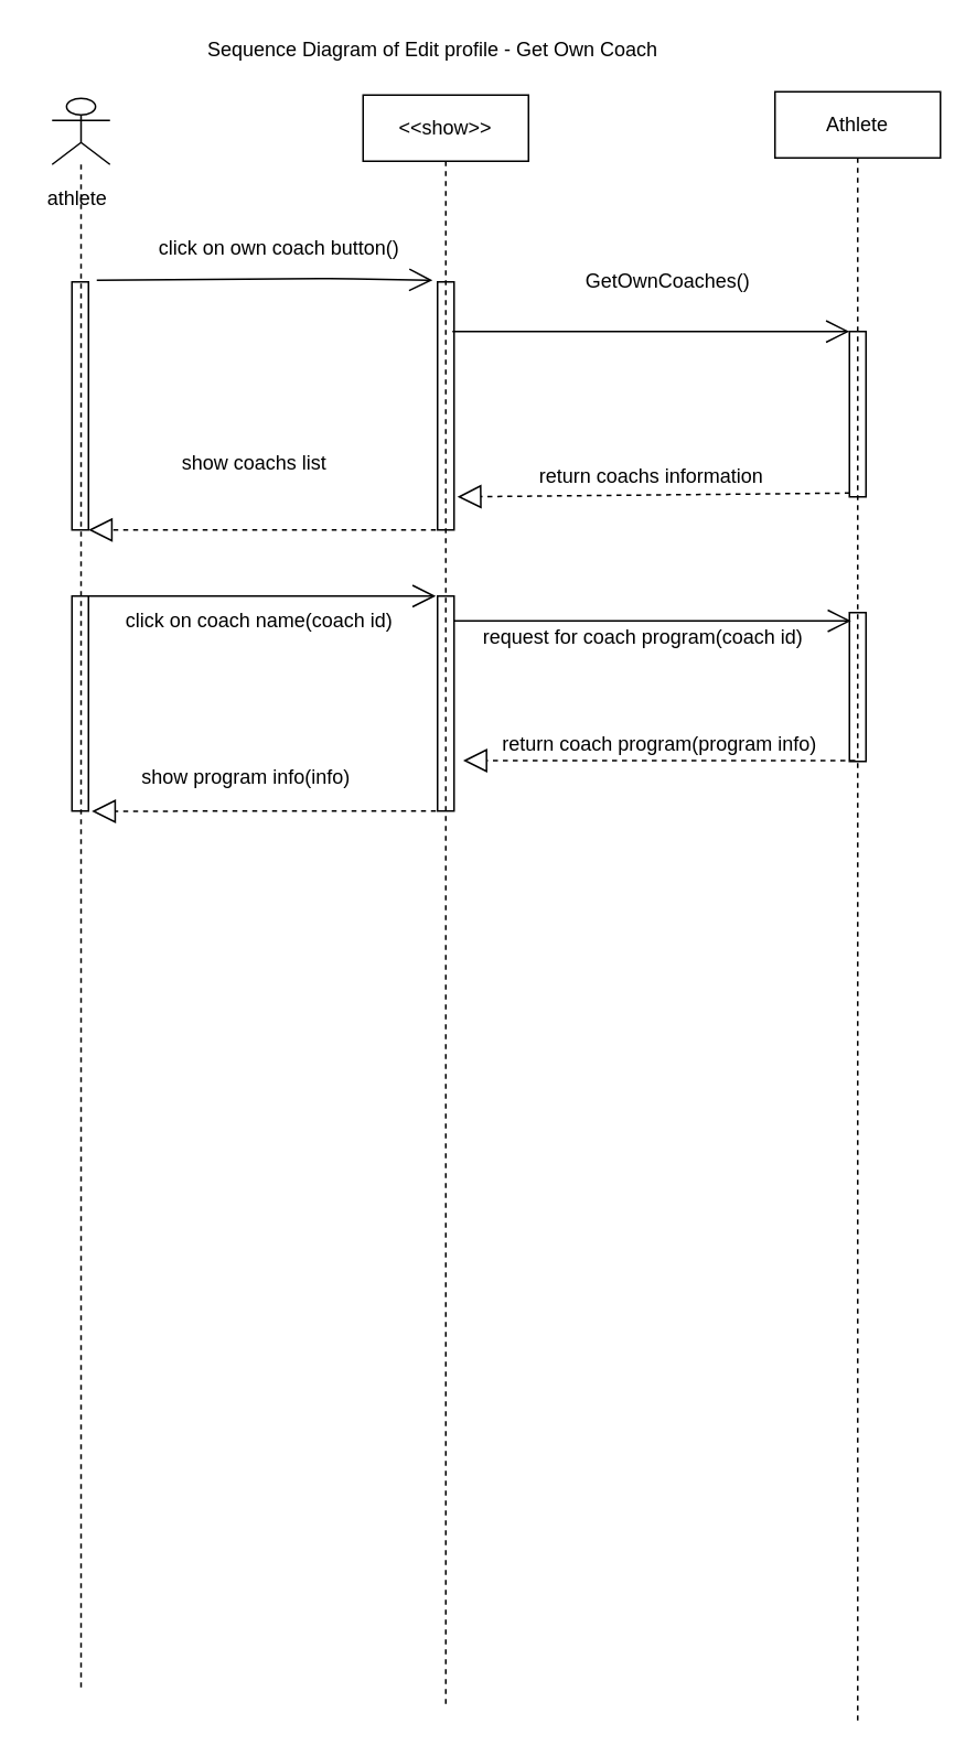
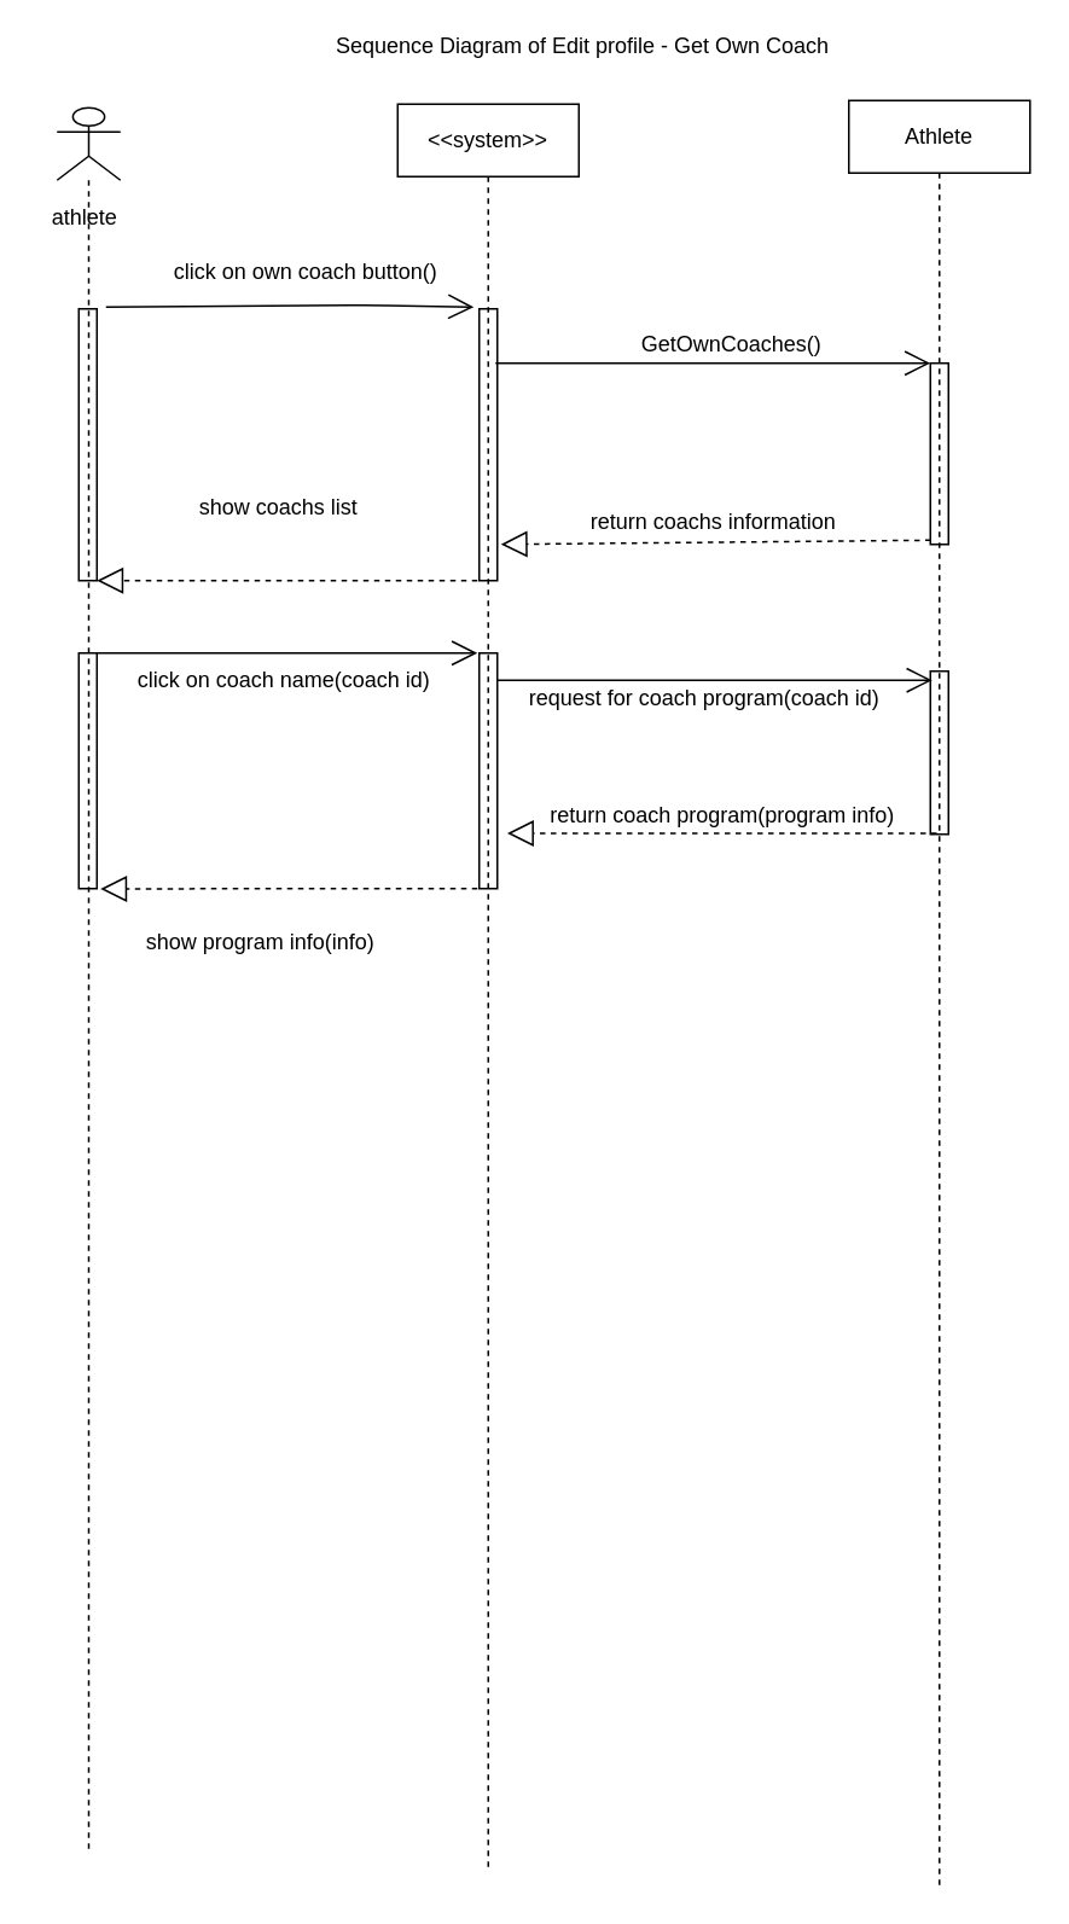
  <mxCell id="0" />
  <mxCell id="1" parent="0" />
  <mxCell id="2" value="" style="html=1;points=[];perimeter=orthogonalPerimeter;" parent="1" vertex="1"><mxGeometry x="513" y="200" width="10" height="100" as="geometry" /></mxCell>
  <mxCell id="3" value="click on own coach button()" style="text;html=1;align=center;verticalAlign=middle;resizable=0;points=[];;autosize=1;" parent="1" vertex="1"><mxGeometry x="88" y="140" width="160" height="20" as="geometry" /></mxCell>
  <mxCell id="4" value="" style="endArrow=open;endFill=1;endSize=12;html=1;" parent="1" edge="1"><mxGeometry width="160" relative="1" as="geometry"><mxPoint x="58" y="169" as="sourcePoint" /><mxPoint x="261" y="169" as="targetPoint" /><Array as="points"><mxPoint x="203" y="168" /></Array></mxGeometry></mxCell>
  <mxCell id="5" value="show coachs list" style="text;html=1;align=center;verticalAlign=middle;resizable=0;points=[];;autosize=1;" parent="1" vertex="1"><mxGeometry x="103" y="270" width="100" height="20" as="geometry" /></mxCell>
  <mxCell id="6" value="" style="html=1;points=[];perimeter=orthogonalPerimeter;" parent="1" vertex="1"><mxGeometry x="264" y="360" width="10" height="130" as="geometry" /></mxCell>
  <mxCell id="7" value="" style="endArrow=open;endFill=1;endSize=12;html=1;" parent="1" source="27" edge="1"><mxGeometry width="160" relative="1" as="geometry"><mxPoint x="53" y="362" as="sourcePoint" /><mxPoint x="263" y="360" as="targetPoint" /></mxGeometry></mxCell>
  <mxCell id="8" value="" style="endArrow=block;dashed=1;endFill=0;endSize=12;html=1;entryX=1.2;entryY=0.876;entryDx=0;entryDy=0;entryPerimeter=0;" parent="1" edge="1"><mxGeometry width="160" relative="1" as="geometry"><mxPoint x="263" y="490" as="sourcePoint" /><mxPoint x="55" y="490.16" as="targetPoint" /><Array as="points"><mxPoint x="153" y="490" /></Array></mxGeometry></mxCell>
  <mxCell id="9" value="" style="html=1;points=[];perimeter=orthogonalPerimeter;" parent="1" vertex="1"><mxGeometry x="264" y="170" width="10" height="150" as="geometry" /></mxCell>
  <mxCell id="10" value="" style="endArrow=open;endFill=1;endSize=12;html=1;" parent="1" edge="1"><mxGeometry width="160" relative="1" as="geometry"><mxPoint x="273" y="200" as="sourcePoint" /><mxPoint x="513" y="200" as="targetPoint" /></mxGeometry></mxCell>
- <mxCell id="11" value="GetOwnCoaches()" style="text;html=1;align=center;verticalAlign=middle;resizable=0;points=[];;autosize=1;" parent="1" vertex="1"><mxGeometry x="348" y="160" width="110" height="20" as="geometry" /></mxCell>
+ <mxCell id="11" value="GetOwnCoaches()" style="text;html=1;align=center;verticalAlign=middle;resizable=0;points=[];;autosize=1;" parent="1" vertex="1"><mxGeometry x="348" y="180" width="110" height="20" as="geometry" /></mxCell>
  <mxCell id="12" value="" style="endArrow=block;dashed=1;endFill=0;endSize=12;html=1;exitX=0.014;exitY=0.977;exitDx=0;exitDy=0;exitPerimeter=0;" parent="1" source="2" edge="1"><mxGeometry width="160" relative="1" as="geometry"><mxPoint x="507" y="320" as="sourcePoint" /><mxPoint x="276" y="300" as="targetPoint" /><Array as="points" /></mxGeometry></mxCell>
  <mxCell id="13" value="return coachs information" style="text;html=1;align=center;verticalAlign=middle;resizable=0;points=[];;autosize=1;" parent="1" vertex="1"><mxGeometry x="318" y="277.5" width="150" height="20" as="geometry" /></mxCell>
  <mxCell id="14" value="click on coach name(coach id)" style="text;html=1;align=center;verticalAlign=middle;resizable=0;points=[];;autosize=1;" parent="1" vertex="1"><mxGeometry x="65.5" y="365" width="180" height="20" as="geometry" /></mxCell>
- <mxCell id="15" value="show program info(info)" style="text;html=1;align=center;verticalAlign=middle;resizable=0;points=[];;autosize=1;" parent="1" vertex="1"><mxGeometry x="78" y="460" width="140" height="20" as="geometry" /></mxCell>
- <mxCell id="16" value="Sequence Diagram of Edit profile - Get Own Coach&amp;nbsp;" style="text;html=1;strokeColor=none;fillColor=none;align=center;verticalAlign=middle;whiteSpace=wrap;rounded=0;" parent="1" vertex="1"><mxGeometry x="98" y="20" width="330" height="20" as="geometry" /></mxCell>
+ <mxCell id="15" value="show program info(info)" style="text;html=1;align=center;verticalAlign=middle;resizable=0;points=[];;autosize=1;" parent="1" vertex="1"><mxGeometry x="73" y="510" width="140" height="20" as="geometry" /></mxCell>
+ <mxCell id="16" value="Sequence Diagram of Edit profile - Get Own Coach&amp;nbsp;" style="text;html=1;strokeColor=none;fillColor=none;align=center;verticalAlign=middle;whiteSpace=wrap;rounded=0;" parent="1" vertex="1"><mxGeometry x="158" y="15" width="330" height="20" as="geometry" /></mxCell>
  <mxCell id="17" value="" style="html=1;points=[];perimeter=orthogonalPerimeter;" parent="1" vertex="1"><mxGeometry x="513" y="370" width="10" height="90" as="geometry" /></mxCell>
  <mxCell id="18" value="" style="endArrow=open;endFill=1;endSize=12;html=1;" parent="1" edge="1"><mxGeometry width="160" relative="1" as="geometry"><mxPoint x="274" y="375" as="sourcePoint" /><mxPoint x="514" y="375" as="targetPoint" /></mxGeometry></mxCell>
  <mxCell id="19" value="" style="endArrow=block;dashed=1;endFill=0;endSize=12;html=1;" parent="1" edge="1"><mxGeometry width="160" relative="1" as="geometry"><mxPoint x="516.5" y="459.5" as="sourcePoint" /><mxPoint x="279.5" y="459.5" as="targetPoint" /><Array as="points" /></mxGeometry></mxCell>
  <mxCell id="20" value="request for coach program(coach id)" style="text;html=1;align=center;verticalAlign=middle;resizable=0;points=[];;autosize=1;" parent="1" vertex="1"><mxGeometry x="283" y="375" width="210" height="20" as="geometry" /></mxCell>
  <mxCell id="21" value="return coach program(program info)" style="text;html=1;align=center;verticalAlign=middle;resizable=0;points=[];;autosize=1;" parent="1" vertex="1"><mxGeometry x="293" y="440" width="210" height="20" as="geometry" /></mxCell>
  <mxCell id="22" value="&lt;span style=&quot;white-space: nowrap&quot;&gt;Athlete&lt;/span&gt;" style="shape=umlLifeline;perimeter=lifelinePerimeter;whiteSpace=wrap;html=1;container=1;collapsible=0;recursiveResize=0;outlineConnect=0;" parent="1" vertex="1"><mxGeometry x="468" y="55" width="100" height="985" as="geometry" /></mxCell>
- <mxCell id="23" value="&lt;span style=&quot;white-space: nowrap&quot;&gt;&amp;lt;&amp;lt;show&amp;gt;&amp;gt;&lt;/span&gt;" style="shape=umlLifeline;perimeter=lifelinePerimeter;whiteSpace=wrap;html=1;container=1;collapsible=0;recursiveResize=0;outlineConnect=0;" parent="1" vertex="1"><mxGeometry x="219" y="57" width="100" height="973" as="geometry" /></mxCell>
+ <mxCell id="23" value="&lt;span style=&quot;white-space: nowrap&quot;&gt;&amp;lt;&amp;lt;system&amp;gt;&amp;gt;&lt;/span&gt;" style="shape=umlLifeline;perimeter=lifelinePerimeter;whiteSpace=wrap;html=1;container=1;collapsible=0;recursiveResize=0;outlineConnect=0;" parent="1" vertex="1"><mxGeometry x="219" y="57" width="100" height="973" as="geometry" /></mxCell>
  <mxCell id="24" value="" style="html=1;points=[];perimeter=orthogonalPerimeter;" parent="1" vertex="1"><mxGeometry x="43" y="360" width="10" height="130" as="geometry" /></mxCell>
  <mxCell id="25" value="" style="html=1;points=[];perimeter=orthogonalPerimeter;" parent="1" vertex="1"><mxGeometry x="43" y="170" width="10" height="150" as="geometry" /></mxCell>
  <mxCell id="26" value="" style="endArrow=block;dashed=1;endFill=0;endSize=12;html=1;" parent="1" edge="1"><mxGeometry width="160" relative="1" as="geometry"><mxPoint x="263" y="320" as="sourcePoint" /><mxPoint x="53" y="320" as="targetPoint" /><Array as="points" /></mxGeometry></mxCell>
  <mxCell id="27" value="" style="shape=umlLifeline;participant=umlActor;perimeter=lifelinePerimeter;whiteSpace=wrap;html=1;container=1;collapsible=0;recursiveResize=0;verticalAlign=top;spacingTop=36;labelBackgroundColor=#ffffff;outlineConnect=0;" parent="1" vertex="1"><mxGeometry x="31" y="59" width="35" height="961" as="geometry" /></mxCell>
  <mxCell id="28" value="athlete" style="text;html=1;align=center;verticalAlign=middle;resizable=0;points=[];;autosize=1;" parent="27" vertex="1"><mxGeometry x="-10.5" y="51" width="50" height="20" as="geometry" /></mxCell>
